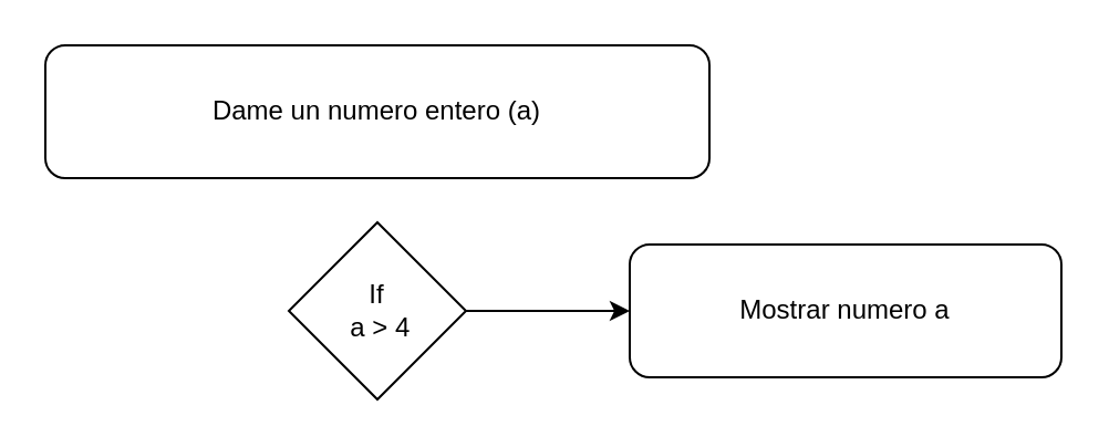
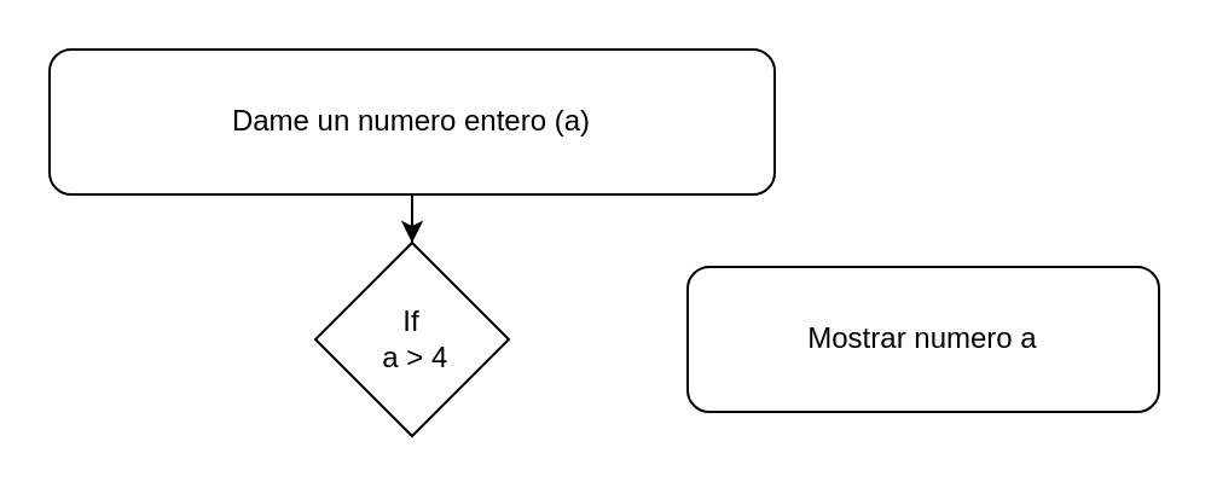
  <mxCell id="0" />
  <mxCell id="1" parent="0" />
- <mxCell id="2" value="" style="edgeStyle=orthogonalEdgeStyle;rounded=0;orthogonalLoop=1;jettySize=auto;html=1;" edge="1" parent="1" source="3" target="6"><mxGeometry relative="1" as="geometry" /></mxCell>
  <mxCell id="3" value="If&lt;br&gt;&amp;nbsp;a &amp;gt; 4" style="rhombus;whiteSpace=wrap;html=1;" vertex="1" parent="1"><mxGeometry x="130" y="100" width="80" height="80" as="geometry" /></mxCell>
+ <mxCell id="4" style="edgeStyle=orthogonalEdgeStyle;rounded=0;orthogonalLoop=1;jettySize=auto;html=1;entryX=0.5;entryY=0;entryDx=0;entryDy=0;" edge="1" parent="1" source="5" target="3"><mxGeometry relative="1" as="geometry" /></mxCell>
  <mxCell id="5" value="Dame un numero entero (a)" style="rounded=1;whiteSpace=wrap;html=1;" vertex="1" parent="1"><mxGeometry x="20" y="20" width="300" height="60" as="geometry" /></mxCell>
  <mxCell id="6" value="Mostrar numero a" style="rounded=1;whiteSpace=wrap;html=1;" vertex="1" parent="1"><mxGeometry x="284" y="110" width="195" height="60" as="geometry" /></mxCell>
